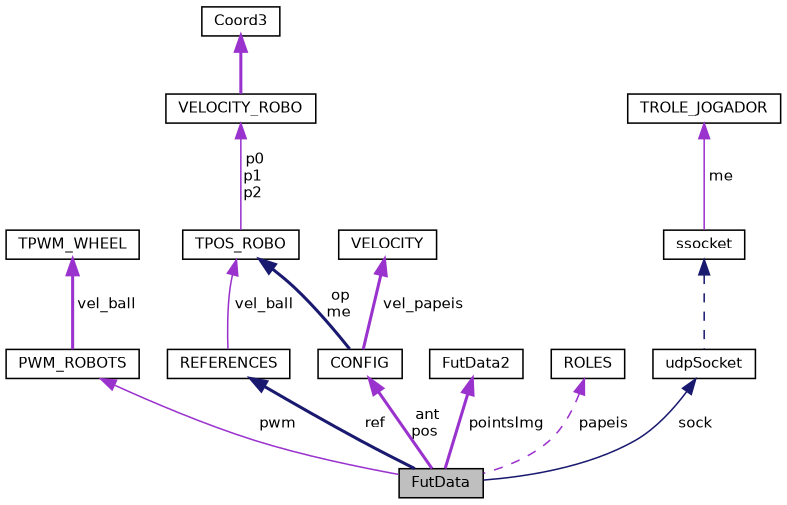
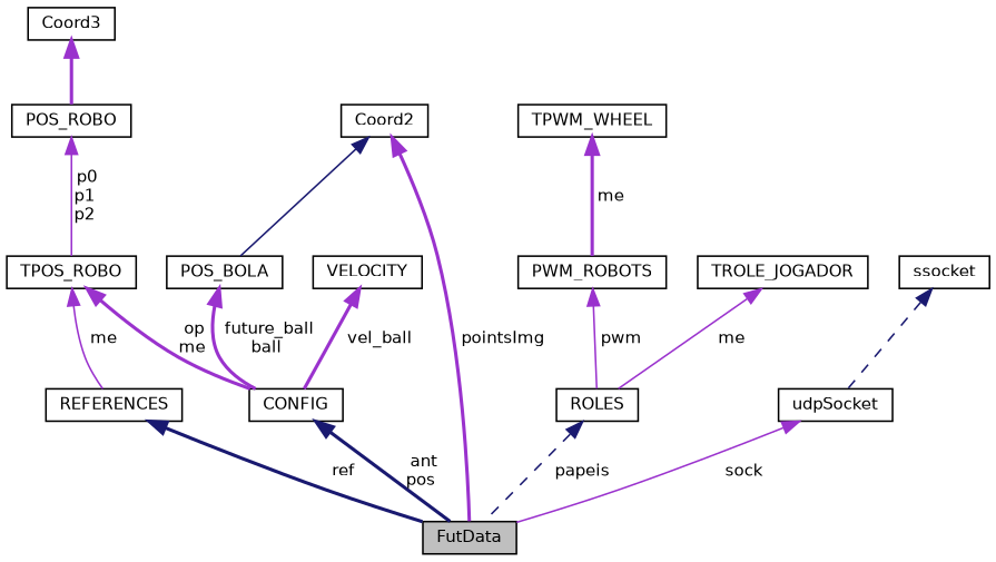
  digraph {
    node [color=black fillcolor=white fontname=Helvetica fontsize=10 shape=record style=filled]
    edge [color=darkorchid3 dir=back fontname=Helvetica fontsize=10 labelfontname=Helvetica labelfontsize=10 style=bold]
    n1 [fillcolor=grey75 fontcolor=black height=0.2 label=FutData width=0.4]
    n2 [height=0.2 label=PWM_ROBOTS width=0.4]
    n3 [height=0.2 label=TPWM_WHEEL width=0.4]
    n4 [height=0.2 label=CONFIG width=0.4]
    n5 [height=0.2 label=TPOS_ROBO width=0.4]
    n6 [height=0.2 label=REFERENCES width=0.4]
-   n7 [height=0.2 label=VELOCITY_ROBO width=0.4]
+   n7 [height=0.2 label=POS_ROBO width=0.4]
    n8 [height=0.2 label=Coord3 width=0.4]
    n9 [height=0.2 label=VELOCITY width=0.4]
-   n11 [height=0.2 label=FutData2 width=0.4]
+   n10 [height=0.2 label=POS_BOLA width=0.4]
+   n11 [height=0.2 label=Coord2 width=0.4]
    n12 [height=0.2 label=ROLES width=0.4]
    n13 [height=0.2 label=TROLE_JOGADOR width=0.4]
    n14 [height=0.2 label=udpSocket width=0.4]
    n15 [height=0.2 label=ssocket width=0.4]
-   n2 -> n1 [label=" pwm" style=solid]
-   n3 -> n2 [label=" vel_ball"]
-   n4 -> n1 [label=" ant\npos"]
-   n5 -> n4 [color=midnightblue label=" op\nme"]
-   n5 -> n6 [label=" vel_ball" style=solid]
+   n2 -> n12 [label=" pwm" style=solid]
+   n3 -> n2 [label=" me"]
+   n4 -> n1 [color=midnightblue label=" ant\npos"]
+   n5 -> n4 [label=" op\nme"]
+   n5 -> n6 [label=" me" style=solid]
    n6 -> n1 [color=midnightblue label=" ref"]
    n7 -> n5 [label=" p0\np1\np2" style=solid]
    n8 -> n7
-   n9 -> n4 [label=" vel_papeis"]
+   n9 -> n4 [label=" vel_ball"]
+   n10 -> n4 [label=" future_ball\nball"]
    n11 -> n1 [label=" pointsImg"]
-   n12 -> n1 [label=" papeis" style=dashed]
-   n13 -> n15 [label=" me" style=solid]
-   n14 -> n1 [color=midnightblue label=" sock" style=solid]
+   n11 -> n10 [color=midnightblue style=solid]
+   n12 -> n1 [color=midnightblue label=" papeis" style=dashed]
+   n13 -> n12 [label=" me" style=solid]
+   n14 -> n1 [label=" sock" style=solid]
    n15 -> n14 [color=midnightblue style=dashed]
  }
